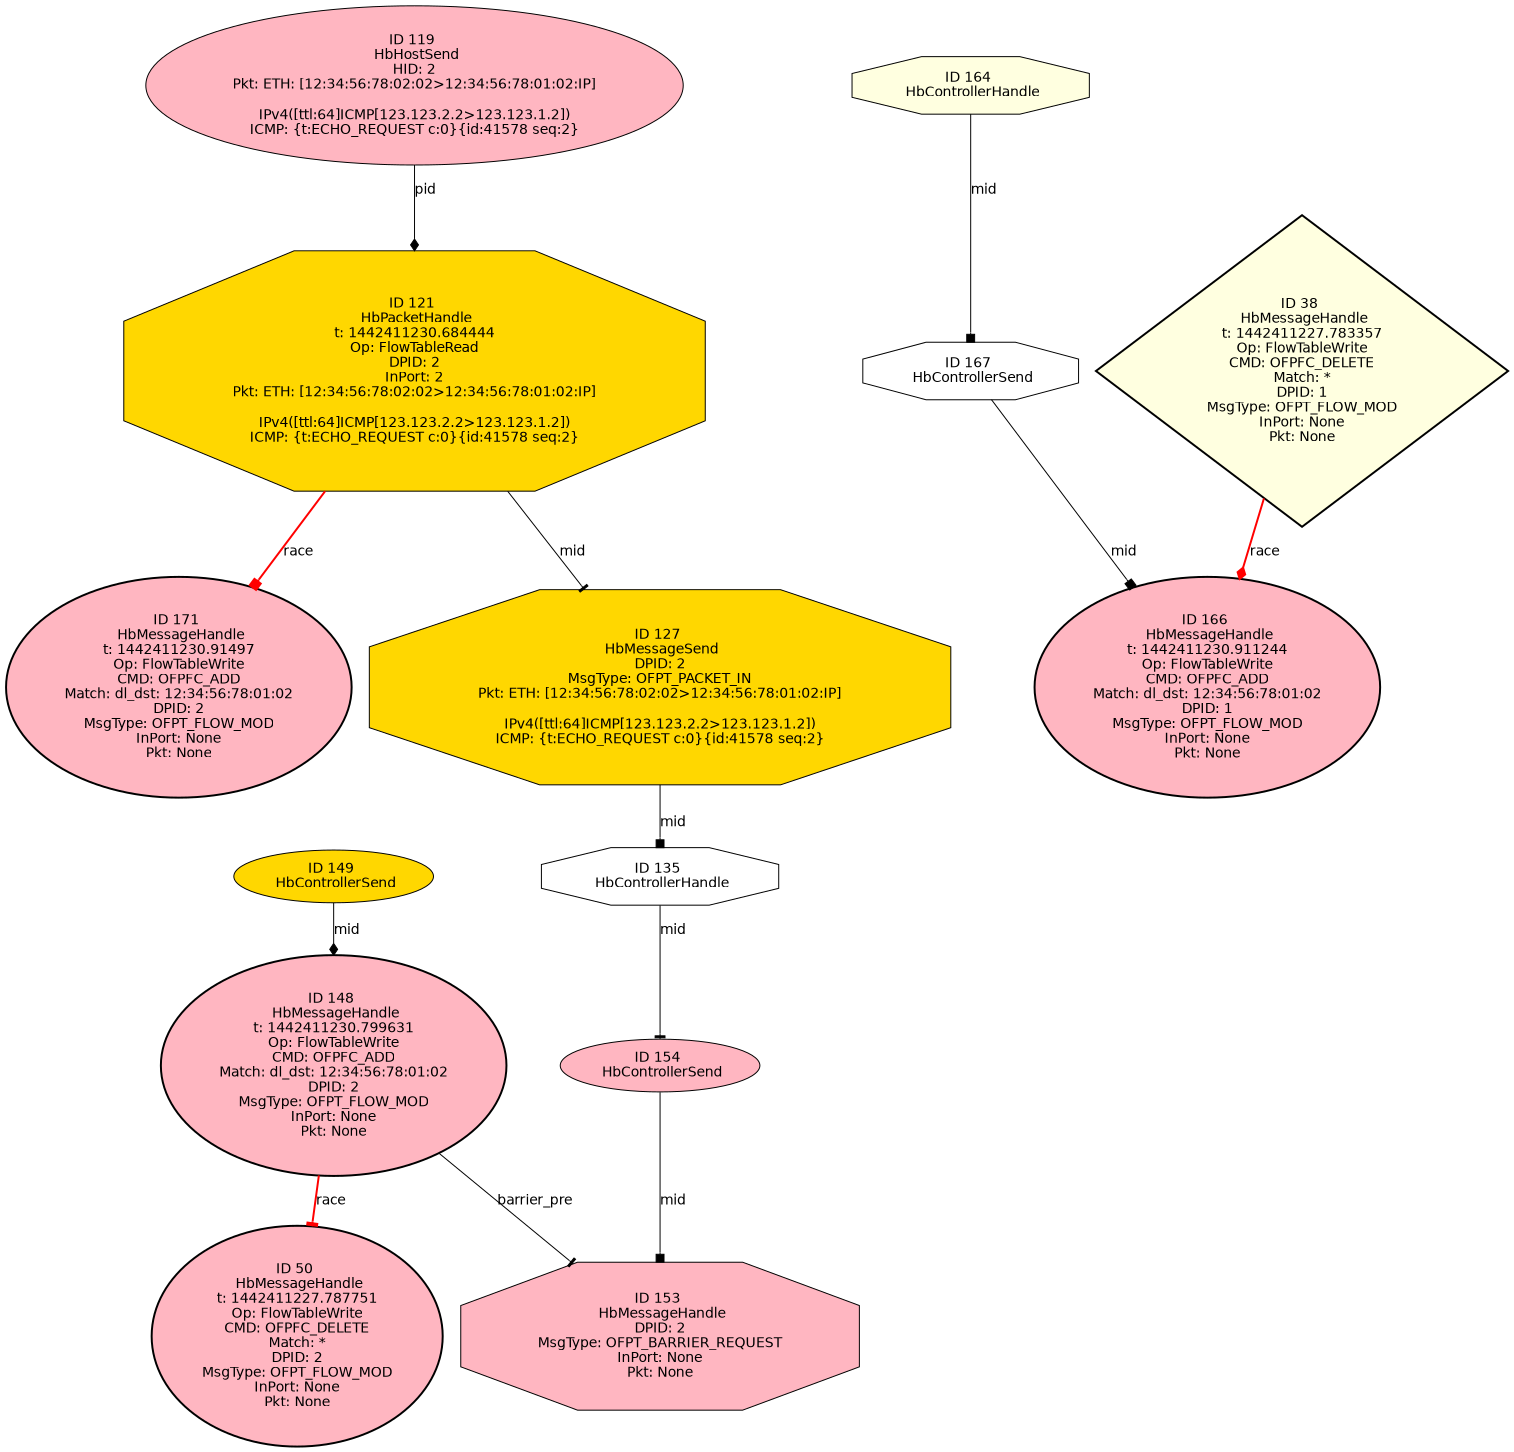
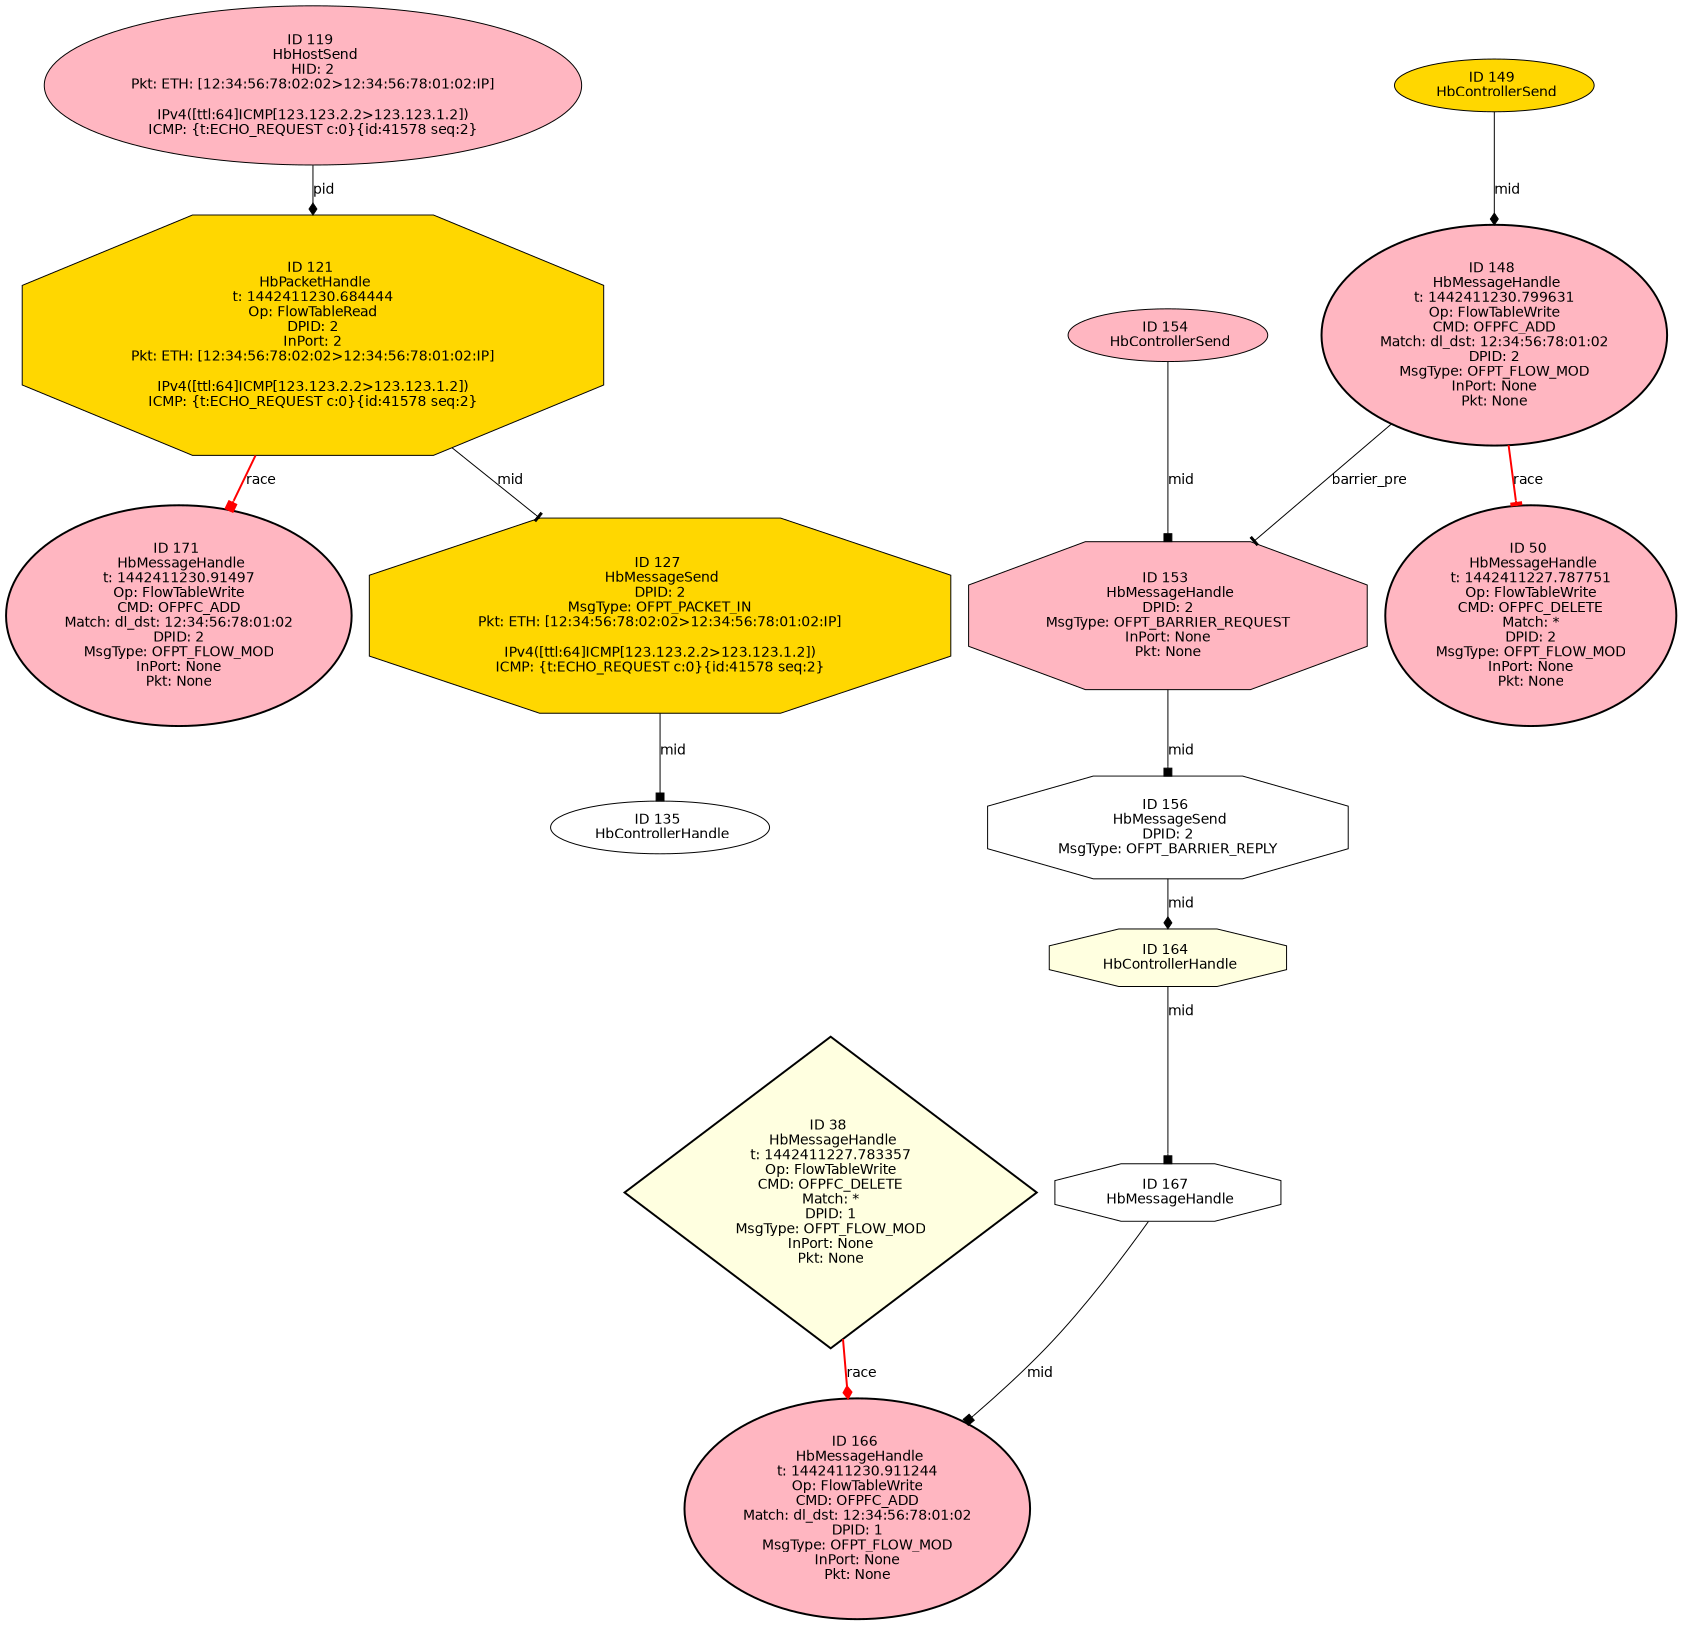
  strict digraph {
    fontname="DejaVu Sans"
    node [fillcolor=lightpink fontname="DejaVu Sans" shape=ellipse style=filled]
    edge [arrowhead=box fontname="DejaVu Sans" rel=mid]
    n1 [event="hb_events.HbMessageHandle object at 0x10aa05610" label="ID 171 \n HbMessageHandle\nt: 1442411230.91497\nOp: FlowTableWrite\nCMD: OFPFC_ADD\nMatch: dl_dst: 12:34:56:78:01:02\nDPID: 2\nMsgType: OFPT_FLOW_MOD\nInPort: None\nPkt: None" style="bold,filled"]
    n2 [event="hb_events.HbControllerHandle object at 0x10a9ffd10" fillcolor=lightyellow label="ID 164 \n HbControllerHandle" shape=octagon]
-   n3 [event="hb_events.HbControllerSend object at 0x10a9ffdd0" fillcolor=white label="ID 167 \n HbControllerSend" shape=octagon]
+   n3 [event="hb_events.HbControllerSend object at 0x10a9ffdd0" fillcolor=white label="ID 167 \n HbMessageHandle" shape=octagon]
    n4 [event="hb_events.HbMessageHandle object at 0x10aa053d0" label="ID 166 \n HbMessageHandle\nt: 1442411230.911244\nOp: FlowTableWrite\nCMD: OFPFC_ADD\nMatch: dl_dst: 12:34:56:78:01:02\nDPID: 1\nMsgType: OFPT_FLOW_MOD\nInPort: None\nPkt: None" style="bold,filled"]
    n5 [event="hb_events.HbPacketHandle object at 0x10a9f7250" fillcolor=gold label="ID 121 \n HbPacketHandle\nt: 1442411230.684444\nOp: FlowTableRead\nDPID: 2\nInPort: 2\nPkt: ETH: [12:34:56:78:02:02>12:34:56:78:01:02:IP]\n\nIPv4([ttl:64]ICMP[123.123.2.2>123.123.1.2])\nICMP: {t:ECHO_REQUEST c:0}{id:41578 seq:2}" shape=octagon]
    n6 [event="hb_events.HbMessageSend object at 0x10a9f7b50" fillcolor=gold label="ID 127 \n HbMessageSend\nDPID: 2\nMsgType: OFPT_PACKET_IN\nPkt: ETH: [12:34:56:78:02:02>12:34:56:78:01:02:IP]\n\nIPv4([ttl:64]ICMP[123.123.2.2>123.123.1.2])\nICMP: {t:ECHO_REQUEST c:0}{id:41578 seq:2}" shape=octagon]
-   n7 [event="hb_events.HbControllerHandle object at 0x10a9ff050" fillcolor=white label="ID 135 \n HbControllerHandle" shape=octagon]
+   n7 [event="hb_events.HbControllerHandle object at 0x10a9ff050" fillcolor=white label="ID 135 \n HbControllerHandle"]
    n8 [event="hb_events.HbControllerSend object at 0x10a9ffc50" label="ID 154 \n HbControllerSend"]
    n9 [event="hb_events.HbControllerSend object at 0x10a9ff9d0" fillcolor=gold label="ID 149 \n HbControllerSend"]
    n10 [event="hb_events.HbMessageHandle object at 0x10a9ffb90" label="ID 148 \n HbMessageHandle\nt: 1442411230.799631\nOp: FlowTableWrite\nCMD: OFPFC_ADD\nMatch: dl_dst: 12:34:56:78:01:02\nDPID: 2\nMsgType: OFPT_FLOW_MOD\nInPort: None\nPkt: None" style="bold,filled"]
    n11 [event="hb_events.HbMessageHandle object at 0x10a9ffa90" label="ID 153 \n HbMessageHandle\nDPID: 2\nMsgType: OFPT_BARRIER_REQUEST\nInPort: None\nPkt: None" shape=octagon]
    n12 [event="hb_events.HbMessageHandle object at 0x10b0ceb10" label="ID 50 \n HbMessageHandle\nt: 1442411227.787751\nOp: FlowTableWrite\nCMD: OFPFC_DELETE\nMatch: *\nDPID: 2\nMsgType: OFPT_FLOW_MOD\nInPort: None\nPkt: None" style="bold,filled"]
+   n13 [event="hb_events.HbMessageSend object at 0x10a9ffd90" fillcolor=white label="ID 156 \n HbMessageSend\nDPID: 2\nMsgType: OFPT_BARRIER_REPLY" shape=octagon]
    n14 [event="hb_events.HbHostSend object at 0x10a9f0fd0" label="ID 119 \n HbHostSend\nHID: 2\nPkt: ETH: [12:34:56:78:02:02>12:34:56:78:01:02:IP]\n\nIPv4([ttl:64]ICMP[123.123.2.2>123.123.1.2])\nICMP: {t:ECHO_REQUEST c:0}{id:41578 seq:2}"]
    n15 [event="hb_events.HbMessageHandle object at 0x10b0c5590" fillcolor=lightyellow label="ID 38 \n HbMessageHandle\nt: 1442411227.783357\nOp: FlowTableWrite\nCMD: OFPFC_DELETE\nMatch: *\nDPID: 1\nMsgType: OFPT_FLOW_MOD\nInPort: None\nPkt: None" shape=diamond style="bold,filled"]
    n2 -> n3 [label=mid]
    n3 -> n4 [label=mid]
    n5 -> n1 [color=red harmful=True label=race rel=race style=bold]
    n5 -> n6 [arrowhead=tee label=mid]
    n6 -> n7 [label=mid]
-   n7 -> n8 [arrowhead=tee label=mid]
    n8 -> n11 [label=mid]
    n9 -> n10 [arrowhead=diamond label=mid]
    n10 -> n11 [arrowhead=tee label=barrier_pre rel=barrier_pre]
    n10 -> n12 [arrowhead=tee color=red harmful=True label=race rel=race style=bold]
+   n11 -> n13 [label=mid]
+   n13 -> n2 [arrowhead=diamond label=mid]
    n14 -> n5 [arrowhead=diamond label=pid rel=pid]
    n15 -> n4 [arrowhead=diamond color=red harmful=True label=race rel=race style=bold]
  }
